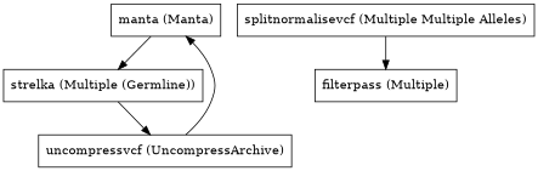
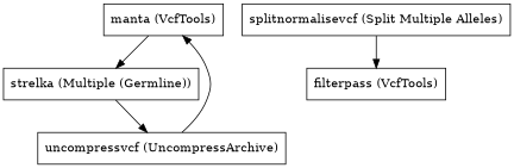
  digraph {
    node [shape=record]
-   n1 [label="manta (Manta)"]
+   n1 [label="manta (VcfTools)"]
    n2 [label="strelka (Multiple (Germline))"]
    n3 [label="uncompressvcf (UncompressArchive)"]
-   n4 [label="splitnormalisevcf (Multiple Multiple Alleles)"]
-   n5 [label="filterpass (Multiple)"]
+   n4 [label="splitnormalisevcf (Split Multiple Alleles)"]
+   n5 [label="filterpass (VcfTools)"]
    n1 -> n2
    n2 -> n3
    n3 -> n1
    n4 -> n5
  }
